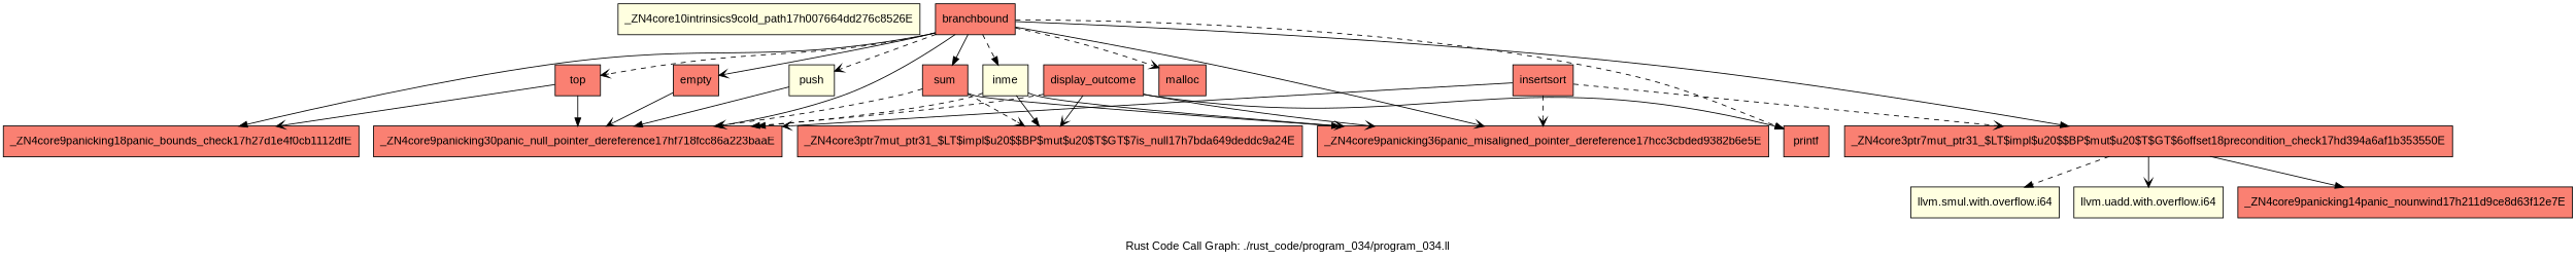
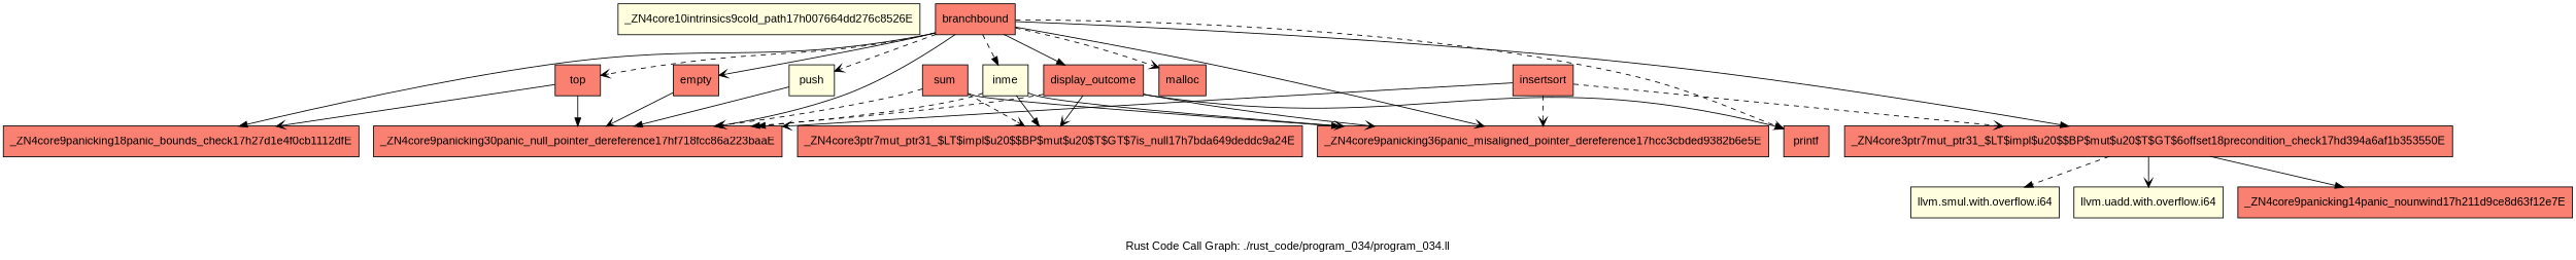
  digraph {
    fontname="Liberation Sans"
    label="Rust Code Call Graph: ./rust_code/program_034/program_034.ll"
    node [fillcolor=salmon fontname="Liberation Sans" shape=record style=filled]
    edge [arrowhead=vee fontname="Liberation Sans" style=solid]
    n1 [fillcolor=lightyellow label="{_ZN4core10intrinsics9cold_path17h007664dd276c8526E}"]
    n2 [label="{_ZN4core3ptr7mut_ptr31_$LT$impl$u20$$BP$mut$u20$T$GT$6offset18precondition_check17hd394a6af1b353550E}"]
    n3 [fillcolor=lightyellow label="{llvm.smul.with.overflow.i64}"]
    n4 [fillcolor=lightyellow label="{llvm.uadd.with.overflow.i64}"]
    n5 [label="{_ZN4core9panicking14panic_nounwind17h211d9ce8d63f12e7E}"]
    n6 [label="{_ZN4core3ptr7mut_ptr31_$LT$impl$u20$$BP$mut$u20$T$GT$7is_null17h7bda649deddc9a24E}"]
    n7 [label="{empty}"]
    n8 [label="{_ZN4core9panicking30panic_null_pointer_dereference17hf718fcc86a223baaE}"]
    n9 [fillcolor=lightyellow label="{push}"]
    n10 [label="{_ZN4core9panicking18panic_bounds_check17h27d1e4f0cb1112dfE}"]
    n11 [label="{top}"]
    n12 [label="{insertsort}"]
    n13 [label="{_ZN4core9panicking36panic_misaligned_pointer_dereference17hcc3cbded9382b6e5E}"]
    n14 [label="{branchbound}"]
    n15 [label="{malloc}"]
    n16 [fillcolor=lightyellow label="{inme}"]
    n17 [label="{printf}"]
    n18 [label="{display_outcome}"]
    n19 [label="{sum}"]
    n2 -> n3 [arrowhead=normal style=dashed]
    n2 -> n4
    n2 -> n5 [arrowhead=normal]
    n7 -> n8
    n9 -> n8 [arrowhead=normal]
    n11 -> n8 [arrowhead=normal]
    n11 -> n10
    n12 -> n2 [style=dashed]
    n12 -> n8
    n12 -> n13 [style=dashed]
    n14 -> n2 [arrowhead=normal]
    n14 -> n7
    n14 -> n8
    n14 -> n9 [style=dashed]
    n14 -> n10 [arrowhead=normal]
    n14 -> n11 [style=dashed]
    n14 -> n13
    n14 -> n15 [style=dashed]
    n14 -> n16 [arrowhead=normal style=dashed]
-   n14 -> n17 [arrowhead=normal style=dashed]
-   n14 -> n19 [arrowhead=normal]
+   n14 -> n17 [style=dashed]
+   n14 -> n18 [arrowhead=normal]
    n16 -> n6 [arrowhead=normal]
    n16 -> n8 [arrowhead=normal style=dashed]
    n16 -> n13
    n18 -> n6
    n18 -> n8 [arrowhead=normal style=dashed]
    n18 -> n13
    n18 -> n17 [arrowhead=normal]
    n19 -> n6 [style=dashed]
    n19 -> n8 [arrowhead=normal style=dashed]
    n19 -> n13 [arrowhead=normal]
  }
